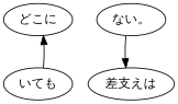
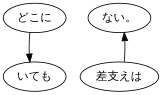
  digraph {
    n1 [label="どこに"]
    n2 [label="いても"]
    n3 [label="ない。"]
    n4 [label="差支えは"]
-   n2 -> n1
-   n3 -> n4
+   n1 -> n2
+   n4 -> n3
  }
